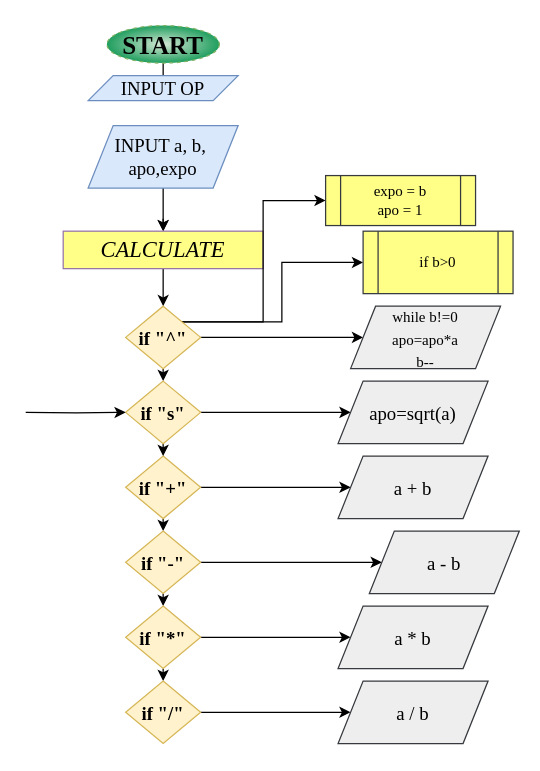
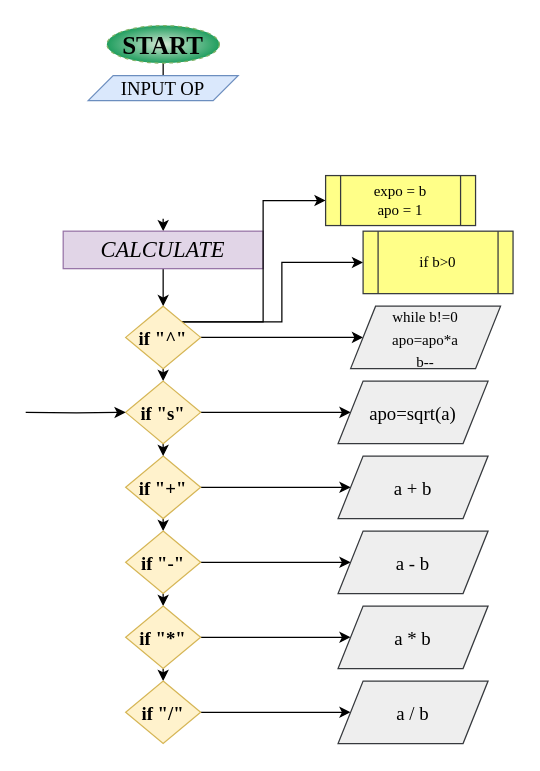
  <mxCell id="0" />
  <mxCell id="1" parent="0" />
  <mxCell id="2" style="edgeStyle=orthogonalEdgeStyle;rounded=0;orthogonalLoop=1;jettySize=auto;html=1;exitX=0.5;exitY=1;exitDx=0;exitDy=0;entryX=0.5;entryY=0;entryDx=0;entryDy=0;endArrow=none;" parent="1" source="3" target="4" edge="1"><mxGeometry relative="1" as="geometry"><mxPoint x="130" y="140" as="targetPoint" /></mxGeometry></mxCell>
  <mxCell id="3" value="START" style="ellipse;whiteSpace=wrap;html=1;fontSize=20;fontFamily=Comic Sans MS;fontStyle=1;fillColor=#d5e8d4;strokeColor=#82b366;gradientColor=#209E5F;gradientDirection=radial;dashed=1;" parent="1" vertex="1"><mxGeometry x="85" y="20" width="90" height="30" as="geometry" /></mxCell>
  <mxCell id="4" value="INPUT OP" style="shape=parallelogram;perimeter=parallelogramPerimeter;whiteSpace=wrap;html=1;fixedSize=1;fontFamily=Comic Sans MS;fontSize=15;fillColor=#dae8fc;strokeColor=#6c8ebf;" parent="1" vertex="1"><mxGeometry x="70" y="60" width="120" height="20" as="geometry" /></mxCell>
  <mxCell id="5" style="edgeStyle=orthogonalEdgeStyle;rounded=0;orthogonalLoop=1;jettySize=auto;html=1;exitX=0.5;exitY=1;exitDx=0;exitDy=0;entryX=0.5;entryY=0;entryDx=0;entryDy=0;fontFamily=Comic Sans MS;fontSize=18;" parent="1" target="24" edge="1"><mxGeometry relative="1" as="geometry"><mxPoint x="130" y="174.5" as="sourcePoint" /></mxGeometry></mxCell>
- <mxCell id="6" style="edgeStyle=orthogonalEdgeStyle;rounded=0;orthogonalLoop=1;jettySize=auto;html=1;exitX=0.5;exitY=1;exitDx=0;exitDy=0;entryX=0.5;entryY=0;entryDx=0;entryDy=0;" edge="1" parent="1" source="7" target="24"><mxGeometry relative="1" as="geometry" /></mxCell>
- <mxCell id="7" value="INPUT a, b,&amp;nbsp;&lt;br&gt;apo,expo" style="shape=parallelogram;perimeter=parallelogramPerimeter;whiteSpace=wrap;html=1;fixedSize=1;fontFamily=Comic Sans MS;fontSize=15;fillColor=#dae8fc;gradientDirection=radial;strokeColor=#6c8ebf;" parent="1" vertex="1"><mxGeometry x="70" y="100" width="120" height="50" as="geometry" /></mxCell>
  <mxCell id="8" style="edgeStyle=orthogonalEdgeStyle;rounded=0;orthogonalLoop=1;jettySize=auto;html=1;exitX=0.5;exitY=1;exitDx=0;exitDy=0;entryX=0.5;entryY=0;entryDx=0;entryDy=0;fontFamily=Comic Sans MS;fontSize=15;" parent="1" source="10" target="13" edge="1"><mxGeometry relative="1" as="geometry" /></mxCell>
  <mxCell id="9" style="edgeStyle=orthogonalEdgeStyle;rounded=0;orthogonalLoop=1;jettySize=auto;html=1;exitX=1;exitY=0.5;exitDx=0;exitDy=0;fontFamily=Comic Sans MS;fontSize=15;" parent="1" source="10" target="19" edge="1"><mxGeometry relative="1" as="geometry" /></mxCell>
  <mxCell id="10" value="&lt;b&gt;if &quot;+&quot;&lt;/b&gt;" style="rhombus;whiteSpace=wrap;html=1;fontFamily=Comic Sans MS;fontSize=15;fillColor=#fff2cc;gradientDirection=radial;strokeColor=#d6b656;" parent="1" vertex="1"><mxGeometry x="100" y="364.5" width="60" height="50" as="geometry" /></mxCell>
  <mxCell id="11" style="edgeStyle=orthogonalEdgeStyle;rounded=0;orthogonalLoop=1;jettySize=auto;html=1;exitX=0.5;exitY=1;exitDx=0;exitDy=0;entryX=0.5;entryY=0;entryDx=0;entryDy=0;fontFamily=Comic Sans MS;fontSize=15;" parent="1" source="13" target="16" edge="1"><mxGeometry relative="1" as="geometry" /></mxCell>
  <mxCell id="12" style="edgeStyle=orthogonalEdgeStyle;rounded=0;orthogonalLoop=1;jettySize=auto;html=1;exitX=1;exitY=0.5;exitDx=0;exitDy=0;entryX=0;entryY=0.5;entryDx=0;entryDy=0;fontFamily=Comic Sans MS;fontSize=15;" parent="1" source="13" target="20" edge="1"><mxGeometry relative="1" as="geometry" /></mxCell>
  <mxCell id="13" value="if &quot;-&quot;" style="rhombus;whiteSpace=wrap;html=1;fontFamily=Comic Sans MS;fontSize=15;fillColor=#fff2cc;gradientDirection=radial;strokeColor=#d6b656;fontStyle=1" parent="1" vertex="1"><mxGeometry x="100" y="424.5" width="60" height="50" as="geometry" /></mxCell>
  <mxCell id="14" style="edgeStyle=orthogonalEdgeStyle;rounded=0;orthogonalLoop=1;jettySize=auto;html=1;exitX=0.5;exitY=1;exitDx=0;exitDy=0;entryX=0.5;entryY=0;entryDx=0;entryDy=0;fontFamily=Comic Sans MS;fontSize=15;" parent="1" source="16" target="18" edge="1"><mxGeometry relative="1" as="geometry" /></mxCell>
  <mxCell id="15" style="edgeStyle=orthogonalEdgeStyle;rounded=0;orthogonalLoop=1;jettySize=auto;html=1;exitX=1;exitY=0.5;exitDx=0;exitDy=0;entryX=0;entryY=0.5;entryDx=0;entryDy=0;fontFamily=Comic Sans MS;fontSize=15;" parent="1" source="16" target="21" edge="1"><mxGeometry relative="1" as="geometry" /></mxCell>
  <mxCell id="16" value="if &quot;*&quot;" style="rhombus;whiteSpace=wrap;html=1;fontFamily=Comic Sans MS;fontSize=15;fillColor=#fff2cc;gradientDirection=radial;strokeColor=#d6b656;fontStyle=1" parent="1" vertex="1"><mxGeometry x="100" y="484.5" width="60" height="50" as="geometry" /></mxCell>
  <mxCell id="17" style="edgeStyle=orthogonalEdgeStyle;rounded=0;orthogonalLoop=1;jettySize=auto;html=1;exitX=1;exitY=0.5;exitDx=0;exitDy=0;entryX=0;entryY=0.5;entryDx=0;entryDy=0;fontFamily=Comic Sans MS;fontSize=15;" parent="1" source="18" target="22" edge="1"><mxGeometry relative="1" as="geometry" /></mxCell>
  <mxCell id="18" value="if &quot;/&quot;" style="rhombus;whiteSpace=wrap;html=1;fontFamily=Comic Sans MS;fontSize=15;fillColor=#fff2cc;gradientDirection=radial;strokeColor=#d6b656;fontStyle=1" parent="1" vertex="1"><mxGeometry x="100" y="544.5" width="60" height="50" as="geometry" /></mxCell>
  <mxCell id="19" value="a + b" style="shape=parallelogram;perimeter=parallelogramPerimeter;whiteSpace=wrap;html=1;fixedSize=1;fontFamily=Comic Sans MS;fontSize=15;fillColor=#eeeeee;gradientDirection=radial;strokeColor=#36393d;" parent="1" vertex="1"><mxGeometry x="270" y="364.5" width="120" height="50" as="geometry" /></mxCell>
- <mxCell id="20" value="a - b" style="shape=parallelogram;perimeter=parallelogramPerimeter;whiteSpace=wrap;html=1;fixedSize=1;fontFamily=Comic Sans MS;fontSize=15;fillColor=#eeeeee;gradientDirection=radial;strokeColor=#36393d;" parent="1" vertex="1"><mxGeometry x="295" y="424.5" width="120" height="50" as="geometry" /></mxCell>
+ <mxCell id="20" value="a - b" style="shape=parallelogram;perimeter=parallelogramPerimeter;whiteSpace=wrap;html=1;fixedSize=1;fontFamily=Comic Sans MS;fontSize=15;fillColor=#eeeeee;gradientDirection=radial;strokeColor=#36393d;" parent="1" vertex="1"><mxGeometry x="270" y="424.5" width="120" height="50" as="geometry" /></mxCell>
  <mxCell id="21" value="a * b" style="shape=parallelogram;perimeter=parallelogramPerimeter;whiteSpace=wrap;html=1;fixedSize=1;fontFamily=Comic Sans MS;fontSize=15;fillColor=#eeeeee;gradientDirection=radial;strokeColor=#36393d;" parent="1" vertex="1"><mxGeometry x="270" y="484.5" width="120" height="50" as="geometry" /></mxCell>
  <mxCell id="22" value="a / b" style="shape=parallelogram;perimeter=parallelogramPerimeter;whiteSpace=wrap;html=1;fixedSize=1;fontFamily=Comic Sans MS;fontSize=15;fillColor=#eeeeee;gradientDirection=radial;strokeColor=#36393d;" parent="1" vertex="1"><mxGeometry x="270" y="544.5" width="120" height="50" as="geometry" /></mxCell>
  <mxCell id="23" style="edgeStyle=orthogonalEdgeStyle;rounded=0;orthogonalLoop=1;jettySize=auto;html=1;exitX=0.5;exitY=1;exitDx=0;exitDy=0;entryX=0.5;entryY=0;entryDx=0;entryDy=0;" edge="1" parent="1" source="24" target="29"><mxGeometry relative="1" as="geometry" /></mxCell>
- <mxCell id="24" value="CALCULATE" style="rounded=0;whiteSpace=wrap;html=1;fontFamily=Comic Sans MS;fontSize=18;fillColor=#ffff88;gradientDirection=radial;strokeColor=#9673a6;fontStyle=2;" parent="1" vertex="1"><mxGeometry x="50" y="184.5" width="160" height="30" as="geometry" /></mxCell>
+ <mxCell id="24" value="CALCULATE" style="rounded=0;whiteSpace=wrap;html=1;fontFamily=Comic Sans MS;fontSize=18;fillColor=#e1d5e7;gradientDirection=radial;strokeColor=#9673a6;fontStyle=2" parent="1" vertex="1"><mxGeometry x="50" y="184.5" width="160" height="30" as="geometry" /></mxCell>
  <mxCell id="25" style="edgeStyle=orthogonalEdgeStyle;rounded=0;orthogonalLoop=1;jettySize=auto;html=1;exitX=0.5;exitY=1;exitDx=0;exitDy=0;entryX=0.5;entryY=0;entryDx=0;entryDy=0;" edge="1" parent="1" source="29" target="32"><mxGeometry relative="1" as="geometry" /></mxCell>
  <mxCell id="26" style="edgeStyle=orthogonalEdgeStyle;rounded=0;orthogonalLoop=1;jettySize=auto;html=1;exitX=1;exitY=0;exitDx=0;exitDy=0;entryX=0;entryY=0.5;entryDx=0;entryDy=0;" edge="1" parent="1" source="29" target="34"><mxGeometry relative="1" as="geometry" /></mxCell>
  <mxCell id="27" style="edgeStyle=orthogonalEdgeStyle;rounded=0;orthogonalLoop=1;jettySize=auto;html=1;exitX=1;exitY=0;exitDx=0;exitDy=0;entryX=0;entryY=0.5;entryDx=0;entryDy=0;fontFamily=Comic Sans MS;" edge="1" parent="1" source="29" target="35"><mxGeometry relative="1" as="geometry" /></mxCell>
  <mxCell id="28" style="edgeStyle=orthogonalEdgeStyle;rounded=0;orthogonalLoop=1;jettySize=auto;html=1;exitX=1;exitY=0.5;exitDx=0;exitDy=0;fontFamily=Comic Sans MS;" edge="1" parent="1" source="29" target="36"><mxGeometry relative="1" as="geometry" /></mxCell>
  <mxCell id="29" value="&lt;b&gt;if &quot;^&quot;&lt;/b&gt;" style="rhombus;whiteSpace=wrap;html=1;fontFamily=Comic Sans MS;fontSize=15;fillColor=#fff2cc;gradientDirection=radial;strokeColor=#d6b656;" vertex="1" parent="1"><mxGeometry x="100" y="244.5" width="60" height="50" as="geometry" /></mxCell>
  <mxCell id="30" style="edgeStyle=orthogonalEdgeStyle;rounded=0;orthogonalLoop=1;jettySize=auto;html=1;exitX=0.5;exitY=1;exitDx=0;exitDy=0;entryX=0.5;entryY=0;entryDx=0;entryDy=0;" edge="1" parent="1" source="32" target="10"><mxGeometry relative="1" as="geometry" /></mxCell>
  <mxCell id="31" style="edgeStyle=orthogonalEdgeStyle;rounded=0;orthogonalLoop=1;jettySize=auto;html=1;exitX=1;exitY=0.5;exitDx=0;exitDy=0;entryX=0;entryY=0.5;entryDx=0;entryDy=0;" edge="1" parent="1" source="32" target="33"><mxGeometry relative="1" as="geometry" /></mxCell>
  <mxCell id="32" value="&lt;b&gt;if &quot;s&quot;&lt;/b&gt;" style="rhombus;whiteSpace=wrap;html=1;fontFamily=Comic Sans MS;fontSize=15;fillColor=#fff2cc;gradientDirection=radial;strokeColor=#d6b656;" vertex="1" parent="1"><mxGeometry x="100" y="304.5" width="60" height="50" as="geometry" /></mxCell>
  <mxCell id="33" value="apo=sqrt(a)" style="shape=parallelogram;perimeter=parallelogramPerimeter;whiteSpace=wrap;html=1;fixedSize=1;fontFamily=Comic Sans MS;fontSize=15;fillColor=#eeeeee;gradientDirection=radial;strokeColor=#36393d;" vertex="1" parent="1"><mxGeometry x="270" y="304.5" width="120" height="50" as="geometry" /></mxCell>
  <mxCell id="34" value="expo = b&lt;br&gt;apo = 1" style="shape=process;whiteSpace=wrap;html=1;backgroundOutline=1;fillColor=#ffff88;strokeColor=#36393d;fontFamily=Comic Sans MS;" vertex="1" parent="1"><mxGeometry x="260" y="140" width="120" height="40" as="geometry" /></mxCell>
  <mxCell id="35" value="if b&amp;gt;0" style="shape=process;whiteSpace=wrap;html=1;backgroundOutline=1;fillColor=#ffff88;strokeColor=#36393d;fontFamily=Comic Sans MS;" vertex="1" parent="1"><mxGeometry x="290" y="184.5" width="120" height="50" as="geometry" /></mxCell>
  <mxCell id="36" value="&lt;span style=&quot;font-size: 12px;&quot;&gt;while b!=0&lt;/span&gt;&lt;br style=&quot;font-size: 12px;&quot;&gt;&lt;span style=&quot;font-size: 12px;&quot;&gt;apo=apo*a&lt;/span&gt;&lt;br style=&quot;font-size: 12px;&quot;&gt;&lt;span style=&quot;font-size: 12px;&quot;&gt;b--&lt;/span&gt;" style="shape=parallelogram;perimeter=parallelogramPerimeter;whiteSpace=wrap;html=1;fixedSize=1;fontFamily=Comic Sans MS;fontSize=15;fillColor=#eeeeee;gradientDirection=radial;strokeColor=#36393d;" vertex="1" parent="1"><mxGeometry x="280" y="244.5" width="120" height="50" as="geometry" /></mxCell>
  <mxCell id="37" style="edgeStyle=orthogonalEdgeStyle;rounded=0;orthogonalLoop=1;jettySize=auto;html=1;exitX=1;exitY=0.5;exitDx=0;exitDy=0;entryX=0;entryY=0.5;entryDx=0;entryDy=0;fontFamily=Comic Sans MS;" edge="1" parent="1" target="32"><mxGeometry relative="1" as="geometry"><mxPoint x="20" y="329.5" as="sourcePoint" /></mxGeometry></mxCell>
